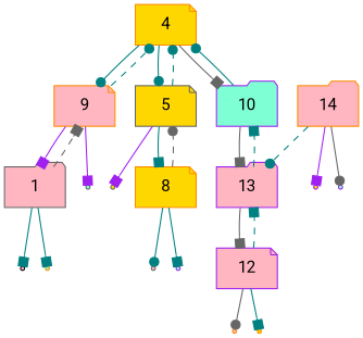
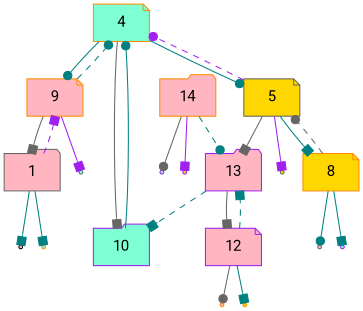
  digraph {
    fontname=Roboto
    node [color=darkorange fillcolor=lightpink fontname=Roboto shape=point style=filled]
    edge [arrowhead=box color=teal fontname=Roboto]
-   4 [fillcolor=gold shape=note]
+   4 [fillcolor=aquamarine shape=note]
    10 [color=purple fillcolor=aquamarine shape=folder]
    n3 [label=9 shape=note]
    5 [color=gray40 fillcolor=gold shape=note]
    13 [color=purple shape=folder]
    12 [color=purple shape=note]
    1 [color=gray40 shape=folder]
    null7 [color=gray40 fillcolor=aquamarine]
    null4 [color=gray40 fillcolor=gold]
    8 [fillcolor=gold shape=note]
    null2
    null3 [fillcolor=gold]
    14 [shape=folder]
    null0 [color=purple fillcolor=aquamarine]
    null1 [color=purple fillcolor=gold]
    null8 [color=black]
    null9 [fillcolor=aquamarine]
    null5 [color=gray40]
    null6 [color=purple fillcolor=aquamarine]
    4 -> 10 [color=gray40 style=solid]
    4 -> n3 [arrowhead=dot]
    4 -> 5 [arrowhead=dot]
    10 -> 4 [arrowhead=dot]
-   10 -> 13 [color=gray40]
+   5 -> 13 [color=gray40]
    n3 -> 4 [arrowhead=dot style=dashed]
-   n3 -> 1 [color=purple]
+   n3 -> 1 [color=gray40]
    n3 -> null7 [color=purple]
-   5 -> 4 [arrowhead=dot style=dashed]
+   5 -> 4 [arrowhead=dot color=purple style=dashed]
    5 -> null4 [color=purple]
    5 -> 8
    13 -> 10 [style=dashed]
    13 -> 12 [color=gray40]
    12 -> 13 [style=dashed]
    12 -> null2 [arrowhead=dot color=gray40]
    12 -> null3
-   1 -> n3 [color=gray40 style=dashed]
+   1 -> n3 [color=purple style=dashed]
    1 -> null8
    1 -> null9
    8 -> 5 [arrowhead=dot color=gray40 style=dashed]
    8 -> null5 [arrowhead=dot]
    8 -> null6
    14 -> 13 [arrowhead=dot style=dashed]
    14 -> null0 [arrowhead=dot color=gray40]
    14 -> null1 [color=purple]
  }
